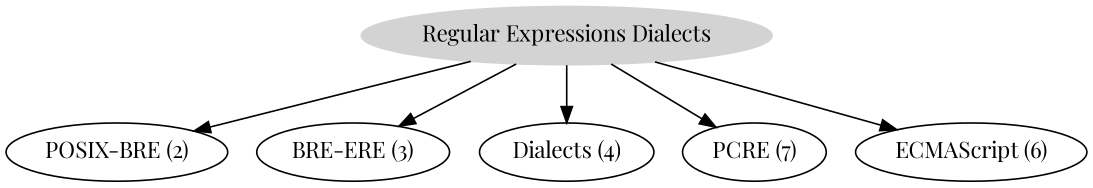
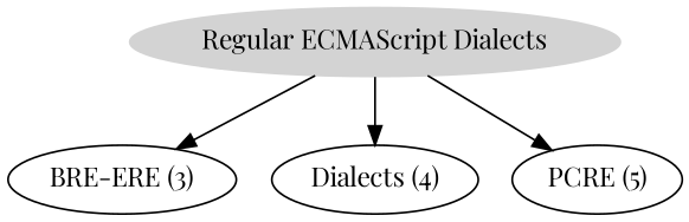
  digraph {
    fontname="Playfair Display"
    node [fontname="Playfair Display"]
    edge [fontname="Playfair Display"]
-   n1 [color=lightgrey label="Regular Expressions Dialects" style=filled]
-   n2 [label="POSIX-BRE (2)"]
+   n1 [color=lightgrey label="Regular ECMAScript Dialects" style=filled]
    n3 [label="BRE-ERE (3)"]
    n4 [label="Dialects (4)"]
-   n5 [label="PCRE (7)"]
-   n6 [label="ECMAScript (6)"]
-   n1 -> n2
+   n5 [label="PCRE (5)"]
    n1 -> n3
    n1 -> n4
    n1 -> n5
-   n1 -> n6
  }
